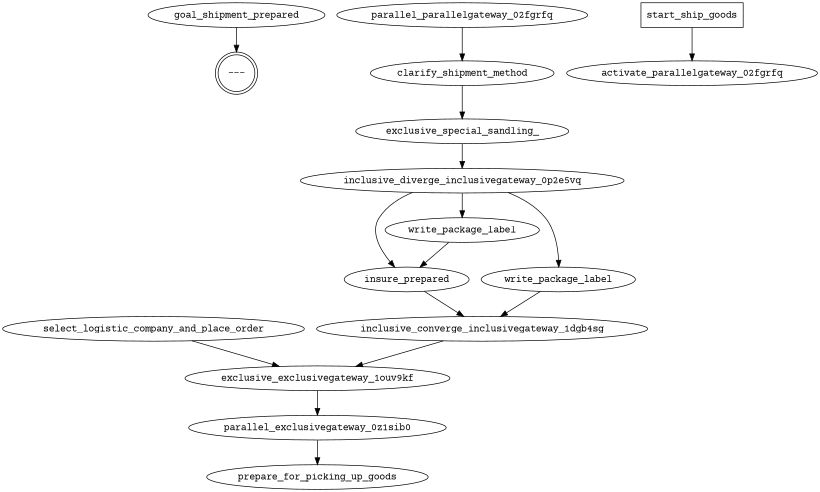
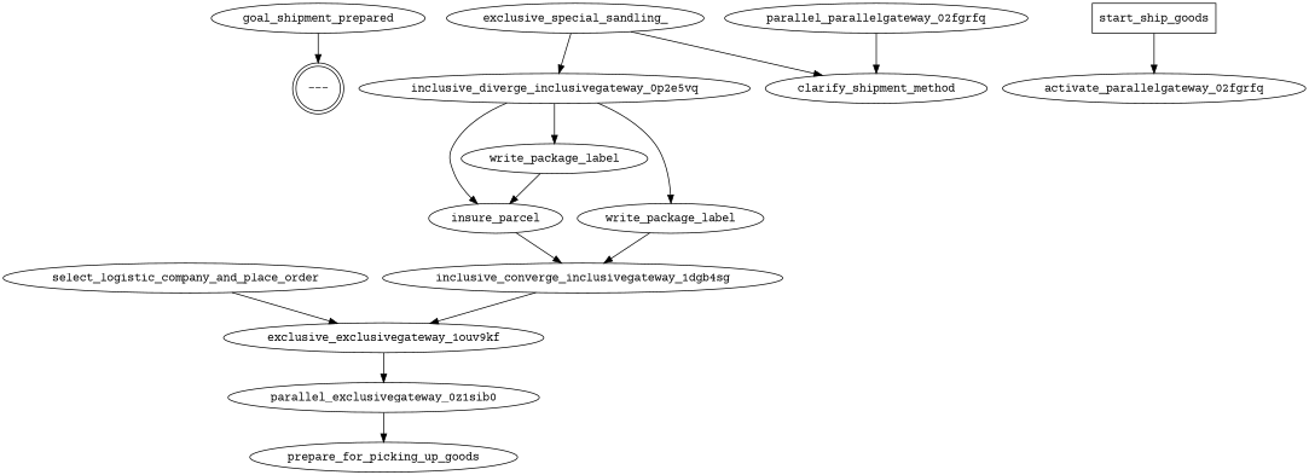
  digraph {
    fontname="Courier Prime"
    node [fontname="Courier Prime"]
    edge [fontname="Courier Prime"]
    n1 [label="---" shape=doublecircle]
-   n2 [label=insure_prepared]
+   n2 [label=insure_parcel]
    n3 [label=inclusive_converge_inclusivegateway_1dgb4sg]
    n4 [label=exclusive_exclusivegateway_1ouv9kf]
    n5 [label=write_package_label]
    n6 [label=write_package_label]
    n7 [label=select_logistic_company_and_place_order]
    n8 [label=parallel_exclusivegateway_0z1sib0]
    n9 [label=goal_shipment_prepared]
    n10 [label=prepare_for_picking_up_goods]
    n11 [label=exclusive_special_sandling_]
    n12 [label=inclusive_diverge_inclusivegateway_0p2e5vq]
    n13 [label=parallel_parallelgateway_02fgrfq]
    n14 [label=clarify_shipment_method]
    n15 [label=start_ship_goods shape=box]
    n16 [label=activate_parallelgateway_02fgrfq]
    n2 -> n3
    n3 -> n4
    n4 -> n8
    n5 -> n3
    n6 -> n2
    n7 -> n4
    n8 -> n10
    n9 -> n1
    n11 -> n12
    n12 -> n2
    n12 -> n5
    n12 -> n6
    n13 -> n14
-   n14 -> n11
+   n11 -> n14
    n15 -> n16
  }
